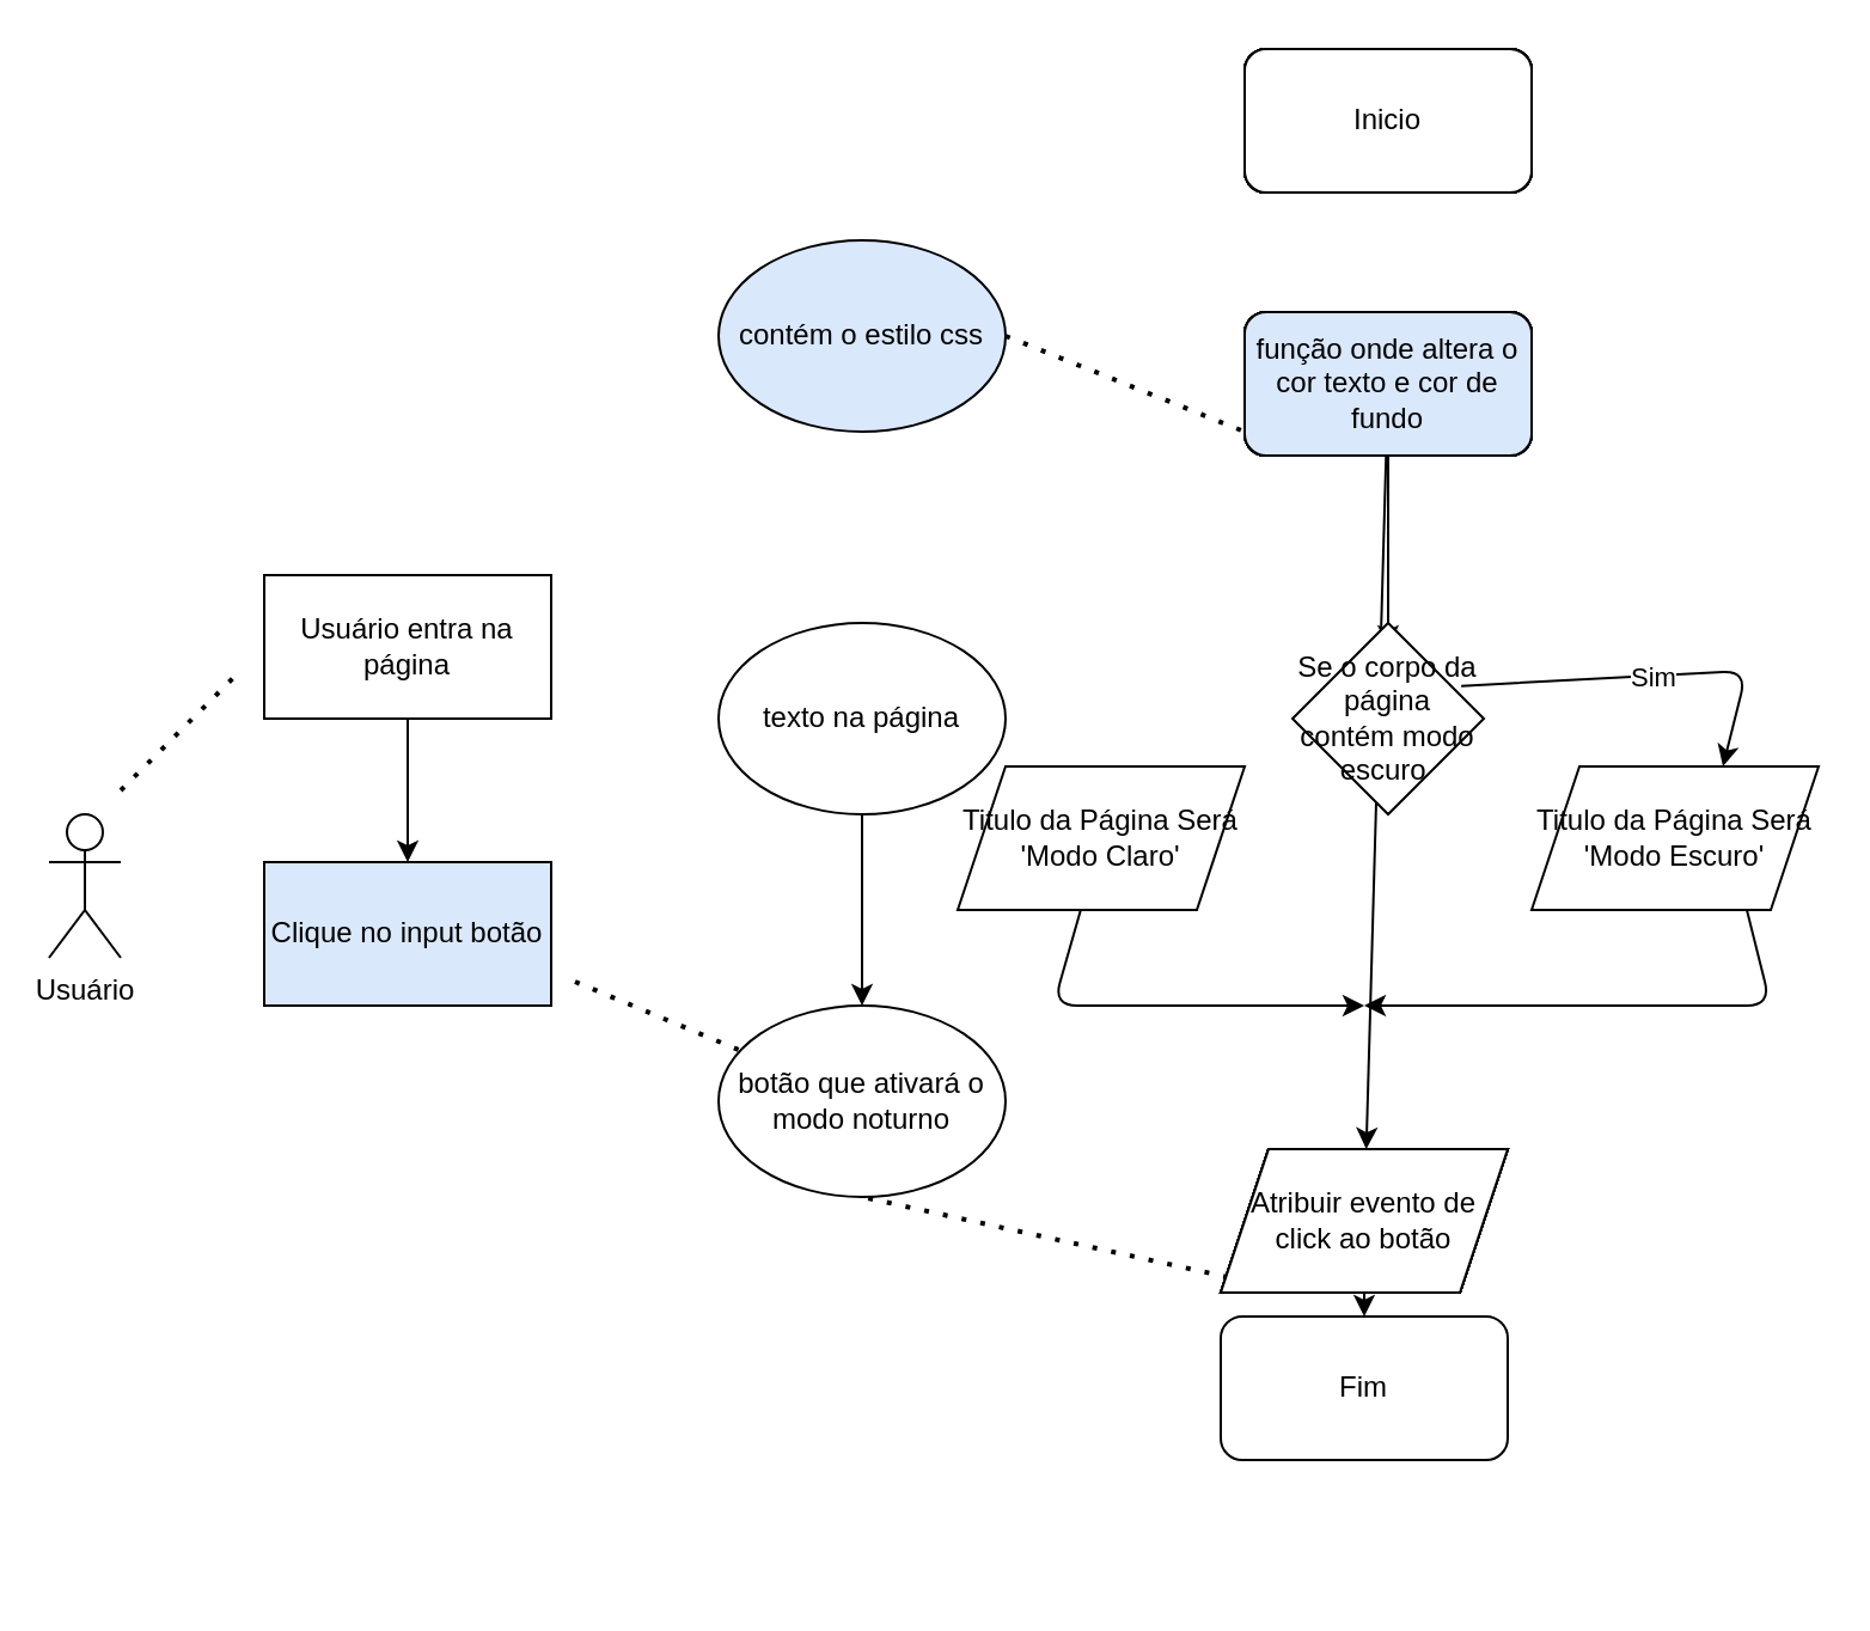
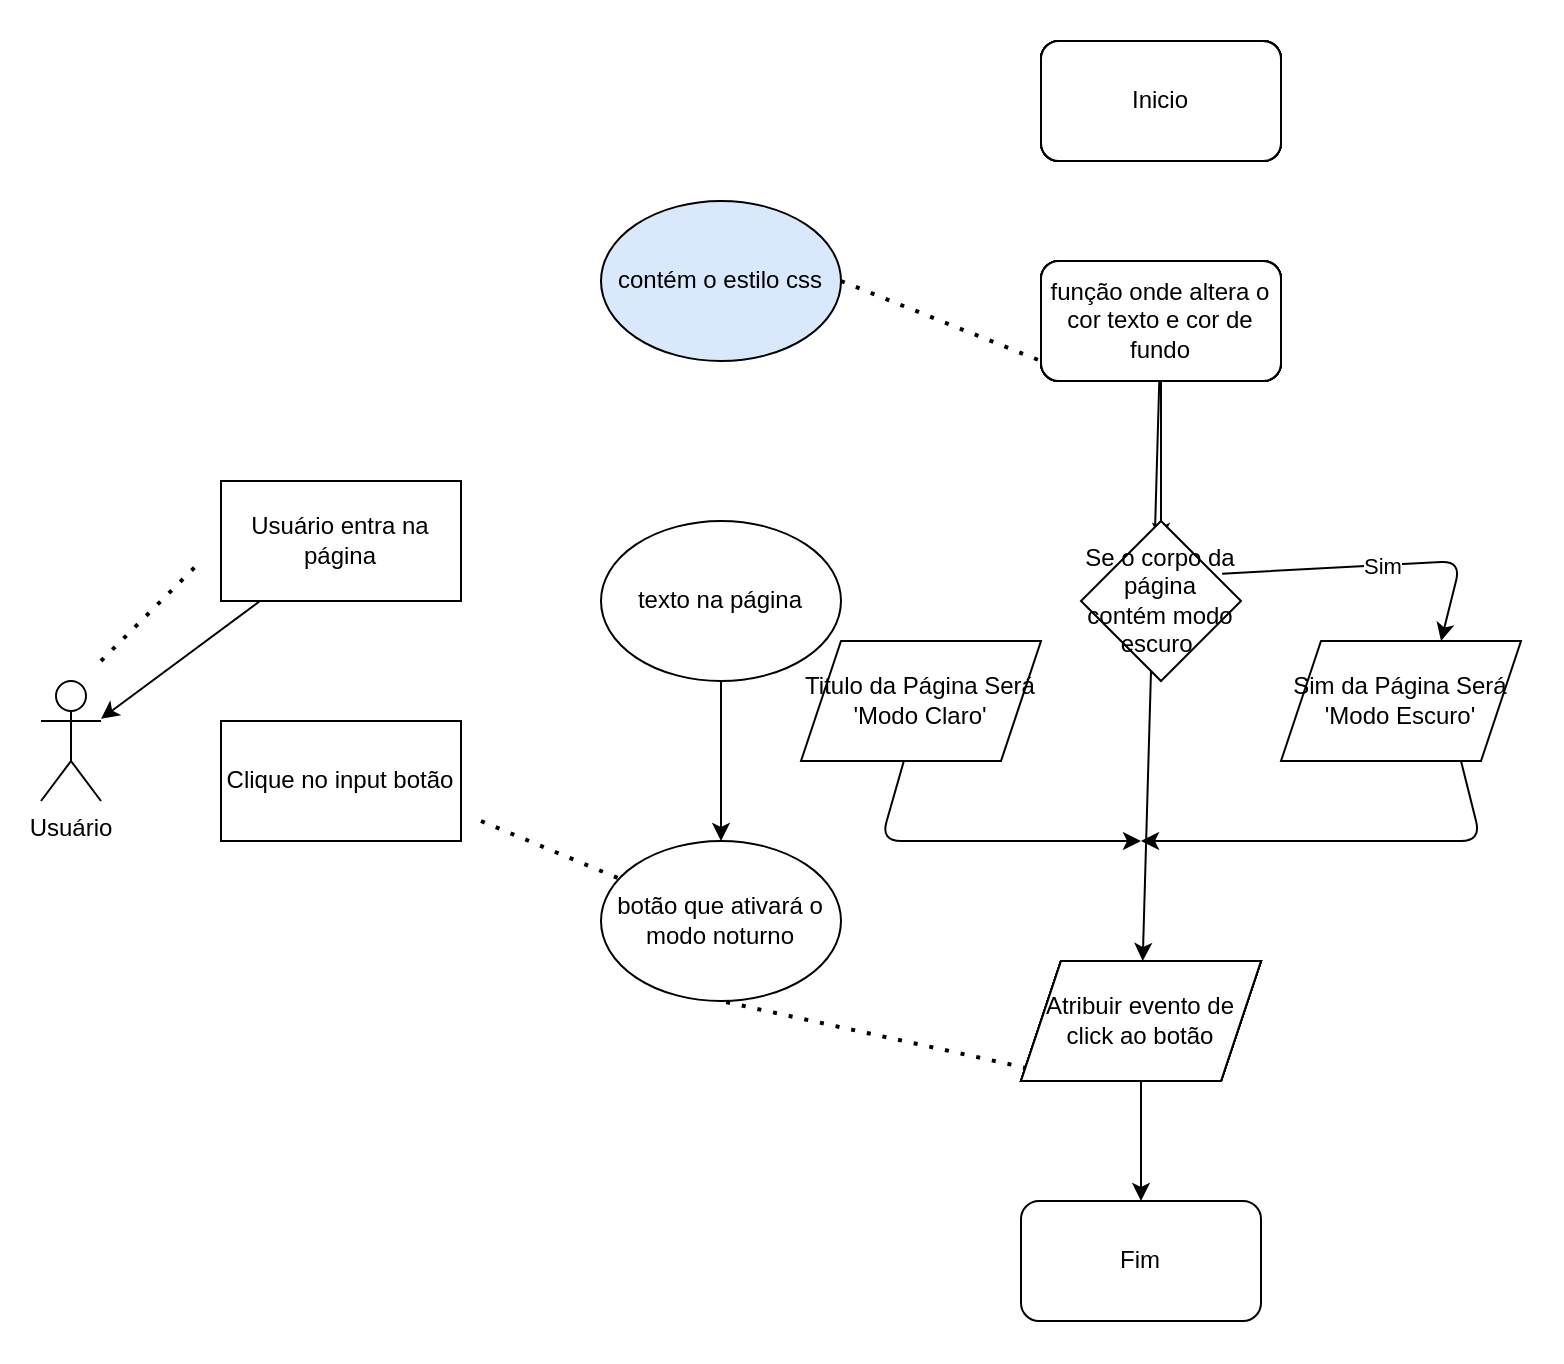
  <mxCell id="0" />
  <mxCell id="1" parent="0" />
  <mxCell id="2" value="Usuário" style="shape=umlActor;verticalLabelPosition=bottom;verticalAlign=top;html=1;outlineConnect=0;" parent="1" vertex="1"><mxGeometry x="20" y="340" width="30" height="60" as="geometry" /></mxCell>
- <mxCell id="3" value="" style="edgeStyle=none;html=1;" parent="1" source="4" target="5" edge="1"><mxGeometry relative="1" as="geometry" /></mxCell>
+ <mxCell id="3" value="" style="edgeStyle=none;html=1;" parent="1" source="4" target="2" edge="1"><mxGeometry relative="1" as="geometry" /></mxCell>
  <mxCell id="4" value="Usuário entra na página" style="rounded=0;whiteSpace=wrap;html=1;" parent="1" vertex="1"><mxGeometry x="110" y="240" width="120" height="60" as="geometry" /></mxCell>
- <mxCell id="5" value="Clique no input botão" style="whiteSpace=wrap;html=1;rounded=0;fillColor=#dae8fc;" parent="1" vertex="1"><mxGeometry x="110" y="360" width="120" height="60" as="geometry" /></mxCell>
+ <mxCell id="5" value="Clique no input botão" style="whiteSpace=wrap;html=1;rounded=0;" parent="1" vertex="1"><mxGeometry x="110" y="360" width="120" height="60" as="geometry" /></mxCell>
  <mxCell id="6" value="contém o estilo css" style="ellipse;whiteSpace=wrap;html=1;fillColor=#dae8fc;" parent="1" vertex="1"><mxGeometry x="300" y="100" width="120" height="80" as="geometry" /></mxCell>
  <mxCell id="7" value="" style="edgeStyle=none;html=1;" parent="1" source="8" target="9" edge="1"><mxGeometry relative="1" as="geometry" /></mxCell>
  <mxCell id="8" value="texto na página" style="ellipse;whiteSpace=wrap;html=1;" parent="1" vertex="1"><mxGeometry x="300" y="260" width="120" height="80" as="geometry" /></mxCell>
  <mxCell id="9" value="botão que ativará o modo noturno" style="ellipse;whiteSpace=wrap;html=1;" parent="1" vertex="1"><mxGeometry x="300" y="420" width="120" height="80" as="geometry" /></mxCell>
  <mxCell id="10" value="Inicio" style="rounded=1;whiteSpace=wrap;html=1;" parent="1" vertex="1"><mxGeometry x="520" y="20" width="120" height="60" as="geometry" /></mxCell>
  <mxCell id="11" value="" style="edgeStyle=none;html=1;" parent="1" source="13" edge="1"><mxGeometry relative="1" as="geometry"><mxPoint x="580" y="270" as="targetPoint" /></mxGeometry></mxCell>
  <mxCell id="12" value="" style="edgeStyle=none;html=1;" edge="1" parent="1" source="13" target="15"><mxGeometry relative="1" as="geometry" /></mxCell>
  <mxCell id="13" value="função onde altera o cor texto e cor de fundo com &lt;i&gt;classlist.toggle&lt;/i&gt;" style="whiteSpace=wrap;html=1;rounded=1;" parent="1" vertex="1"><mxGeometry x="520" y="130" width="120" height="60" as="geometry" /></mxCell>
  <mxCell id="14" value="" style="edgeStyle=none;html=1;" parent="1" source="15" target="18" edge="1"><mxGeometry relative="1" as="geometry" /></mxCell>
  <mxCell id="15" value="Atribuir evento de click ao botão" style="shape=parallelogram;perimeter=parallelogramPerimeter;whiteSpace=wrap;html=1;fixedSize=1;" parent="1" vertex="1"><mxGeometry x="510" y="480" width="120" height="60" as="geometry" /></mxCell>
  <mxCell id="16" value="" style="endArrow=none;dashed=1;html=1;dashPattern=1 3;strokeWidth=2;" parent="1" target="9" edge="1"><mxGeometry width="50" height="50" relative="1" as="geometry"><mxPoint x="240" y="410" as="sourcePoint" /><mxPoint x="290" y="360" as="targetPoint" /></mxGeometry></mxCell>
  <mxCell id="17" value="" style="endArrow=none;dashed=1;html=1;dashPattern=1 3;strokeWidth=2;exitX=1;exitY=0.5;exitDx=0;exitDy=0;" parent="1" source="6" edge="1"><mxGeometry width="50" height="50" relative="1" as="geometry"><mxPoint x="480" y="230" as="sourcePoint" /><mxPoint x="520" y="180" as="targetPoint" /></mxGeometry></mxCell>
- <mxCell id="18" value="Fim" style="rounded=1;whiteSpace=wrap;html=1;" parent="1" vertex="1"><mxGeometry x="510" y="550" width="120" height="60" as="geometry" /></mxCell>
+ <mxCell id="18" value="Fim" style="rounded=1;whiteSpace=wrap;html=1;" parent="1" vertex="1"><mxGeometry x="510" y="600" width="120" height="60" as="geometry" /></mxCell>
  <mxCell id="19" value="Se o corpo da página contém modo escuro&amp;nbsp;" style="rhombus;whiteSpace=wrap;html=1;" vertex="1" parent="1"><mxGeometry x="540" y="260" width="80" height="80" as="geometry" /></mxCell>
  <mxCell id="20" value="" style="endArrow=classic;html=1;exitX=0.882;exitY=0.329;exitDx=0;exitDy=0;exitPerimeter=0;" edge="1" parent="1" source="19"><mxGeometry relative="1" as="geometry"><mxPoint x="630" y="290" as="sourcePoint" /><mxPoint x="720" y="320" as="targetPoint" /><Array as="points"><mxPoint x="730" y="280" /></Array></mxGeometry></mxCell>
  <mxCell id="21" value="Sim" style="edgeLabel;resizable=0;html=1;align=center;verticalAlign=middle;" connectable="0" vertex="1" parent="20"><mxGeometry relative="1" as="geometry" /></mxCell>
  <mxCell id="22" style="edgeStyle=none;html=1;exitX=0.75;exitY=1;exitDx=0;exitDy=0;" edge="1" parent="1" source="23"><mxGeometry relative="1" as="geometry"><mxPoint x="570" y="420" as="targetPoint" /><Array as="points"><mxPoint x="740" y="420" /></Array></mxGeometry></mxCell>
- <mxCell id="23" value="Titulo da Página Será 'Modo Escuro'" style="shape=parallelogram;perimeter=parallelogramPerimeter;whiteSpace=wrap;html=1;fixedSize=1;" vertex="1" parent="1"><mxGeometry x="640" y="320" width="120" height="60" as="geometry" /></mxCell>
+ <mxCell id="23" value="Sim da Página Será 'Modo Escuro'" style="shape=parallelogram;perimeter=parallelogramPerimeter;whiteSpace=wrap;html=1;fixedSize=1;" vertex="1" parent="1"><mxGeometry x="640" y="320" width="120" height="60" as="geometry" /></mxCell>
  <mxCell id="24" style="edgeStyle=none;html=1;" edge="1" parent="1" source="25"><mxGeometry relative="1" as="geometry"><mxPoint x="570" y="420" as="targetPoint" /><Array as="points"><mxPoint x="440" y="420" /></Array></mxGeometry></mxCell>
  <mxCell id="25" value="Titulo da Página Será 'Modo Claro'" style="shape=parallelogram;perimeter=parallelogramPerimeter;whiteSpace=wrap;html=1;fixedSize=1;" vertex="1" parent="1"><mxGeometry x="400" y="320" width="120" height="60" as="geometry" /></mxCell>
  <mxCell id="26" value="" style="endArrow=none;dashed=1;html=1;dashPattern=1 3;strokeWidth=2;exitX=0.025;exitY=0.892;exitDx=0;exitDy=0;exitPerimeter=0;" edge="1" parent="1" source="15"><mxGeometry width="50" height="50" relative="1" as="geometry"><mxPoint x="310" y="550" as="sourcePoint" /><mxPoint x="360" y="500" as="targetPoint" /></mxGeometry></mxCell>
  <mxCell id="27" value="Inicio" style="rounded=1;whiteSpace=wrap;html=1;" vertex="1" parent="1"><mxGeometry x="520" y="20" width="120" height="60" as="geometry" /></mxCell>
  <mxCell id="28" value="Inicio" style="rounded=1;whiteSpace=wrap;html=1;" vertex="1" parent="1"><mxGeometry x="520" y="20" width="120" height="60" as="geometry" /></mxCell>
  <mxCell id="29" value="função onde altera o cor texto e cor de fundo com &lt;i&gt;classlist.toggle&lt;/i&gt;" style="whiteSpace=wrap;html=1;rounded=1;" vertex="1" parent="1"><mxGeometry x="520" y="130" width="120" height="60" as="geometry" /></mxCell>
  <mxCell id="30" value="Inicio" style="rounded=1;whiteSpace=wrap;html=1;" vertex="1" parent="1"><mxGeometry x="520" y="20" width="120" height="60" as="geometry" /></mxCell>
  <mxCell id="31" value="função onde altera o cor texto e cor de fundo com &lt;i&gt;classlist.toggle&lt;/i&gt;" style="whiteSpace=wrap;html=1;rounded=1;" vertex="1" parent="1"><mxGeometry x="520" y="130" width="120" height="60" as="geometry" /></mxCell>
  <mxCell id="32" value="Inicio" style="rounded=1;whiteSpace=wrap;html=1;" vertex="1" parent="1"><mxGeometry x="520" y="20" width="120" height="60" as="geometry" /></mxCell>
  <mxCell id="33" value="função onde altera o cor texto e cor de fundo com &lt;i&gt;classlist.toggle&lt;/i&gt;" style="whiteSpace=wrap;html=1;rounded=1;" vertex="1" parent="1"><mxGeometry x="520" y="130" width="120" height="60" as="geometry" /></mxCell>
  <mxCell id="34" value="Atribuir evento de click ao botão" style="shape=parallelogram;perimeter=parallelogramPerimeter;whiteSpace=wrap;html=1;fixedSize=1;" vertex="1" parent="1"><mxGeometry x="510" y="480" width="120" height="60" as="geometry" /></mxCell>
  <mxCell id="35" value="Inicio" style="rounded=1;whiteSpace=wrap;html=1;" vertex="1" parent="1"><mxGeometry x="520" y="20" width="120" height="60" as="geometry" /></mxCell>
  <mxCell id="36" value="função onde altera o cor texto e cor de fundo com &lt;i&gt;classlist.toggle&lt;/i&gt;" style="whiteSpace=wrap;html=1;rounded=1;" vertex="1" parent="1"><mxGeometry x="520" y="130" width="120" height="60" as="geometry" /></mxCell>
  <mxCell id="37" value="Atribuir evento de click ao botão" style="shape=parallelogram;perimeter=parallelogramPerimeter;whiteSpace=wrap;html=1;fixedSize=1;" vertex="1" parent="1"><mxGeometry x="510" y="480" width="120" height="60" as="geometry" /></mxCell>
  <mxCell id="38" value="Inicio" style="rounded=1;whiteSpace=wrap;html=1;" vertex="1" parent="1"><mxGeometry x="520" y="20" width="120" height="60" as="geometry" /></mxCell>
  <mxCell id="39" value="função onde altera o cor texto e cor de fundo com &lt;i&gt;classlist.toggle&lt;/i&gt;" style="whiteSpace=wrap;html=1;rounded=1;" vertex="1" parent="1"><mxGeometry x="520" y="130" width="120" height="60" as="geometry" /></mxCell>
  <mxCell id="40" value="Atribuir evento de click ao botão" style="shape=parallelogram;perimeter=parallelogramPerimeter;whiteSpace=wrap;html=1;fixedSize=1;" vertex="1" parent="1"><mxGeometry x="510" y="480" width="120" height="60" as="geometry" /></mxCell>
  <mxCell id="41" value="Inicio" style="rounded=1;whiteSpace=wrap;html=1;" vertex="1" parent="1"><mxGeometry x="520" y="20" width="120" height="60" as="geometry" /></mxCell>
  <mxCell id="42" value="função onde altera o cor texto e cor de fundo com &lt;i&gt;classlist.toggle&lt;/i&gt;" style="whiteSpace=wrap;html=1;rounded=1;" vertex="1" parent="1"><mxGeometry x="520" y="130" width="120" height="60" as="geometry" /></mxCell>
  <mxCell id="43" value="Atribuir evento de click ao botão" style="shape=parallelogram;perimeter=parallelogramPerimeter;whiteSpace=wrap;html=1;fixedSize=1;" vertex="1" parent="1"><mxGeometry x="510" y="480" width="120" height="60" as="geometry" /></mxCell>
  <mxCell id="44" value="Inicio" style="rounded=1;whiteSpace=wrap;html=1;" vertex="1" parent="1"><mxGeometry x="520" y="20" width="120" height="60" as="geometry" /></mxCell>
- <mxCell id="45" value="função onde altera o cor texto e cor de fundo" style="whiteSpace=wrap;html=1;rounded=1;fillColor=#dae8fc;" vertex="1" parent="1"><mxGeometry x="520" y="130" width="120" height="60" as="geometry" /></mxCell>
+ <mxCell id="45" value="função onde altera o cor texto e cor de fundo" style="whiteSpace=wrap;html=1;rounded=1;" vertex="1" parent="1"><mxGeometry x="520" y="130" width="120" height="60" as="geometry" /></mxCell>
  <mxCell id="46" value="Atribuir evento de click ao botão" style="shape=parallelogram;perimeter=parallelogramPerimeter;whiteSpace=wrap;html=1;fixedSize=1;" vertex="1" parent="1"><mxGeometry x="510" y="480" width="120" height="60" as="geometry" /></mxCell>
  <mxCell id="47" value="" style="endArrow=none;dashed=1;html=1;dashPattern=1 3;strokeWidth=2;" edge="1" parent="1"><mxGeometry width="50" height="50" relative="1" as="geometry"><mxPoint x="50" y="330" as="sourcePoint" /><mxPoint x="100" y="280" as="targetPoint" /></mxGeometry></mxCell>
